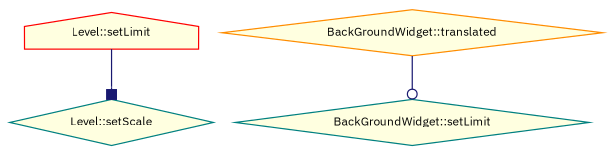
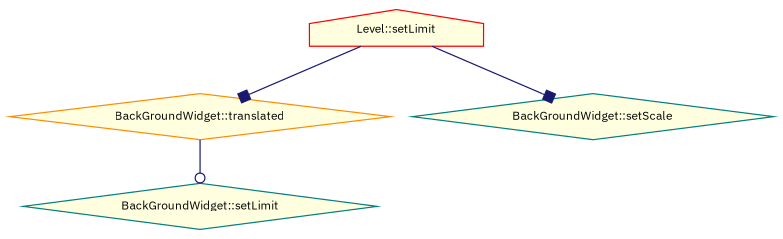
  digraph {
    fontname="IBM Plex Sans"
    rankdir=TB
    node [color=teal fillcolor=lightyellow fontname="IBM Plex Sans" fontsize=10 shape=diamond style=filled]
    edge [arrowhead=box color=midnightblue fontname="IBM Plex Sans" fontsize=10 labelfontname=Helvetica labelfontsize=10 style=solid]
    n1 [color=red fontcolor=black height=0.2 label="Level::setLimit" shape=house width=0.4]
    n2 [color=darkorange height=0.2 label="BackGroundWidget::translated" width=0.4]
-   n3 [height=0.2 label="Level::setScale" width=0.4]
+   n3 [height=0.2 label="BackGroundWidget::setScale" width=0.4]
    n4 [height=0.2 label="BackGroundWidget::setLimit" width=0.4]
+   n1 -> n2
    n1 -> n3
    n2 -> n4 [arrowhead=odot]
  }
